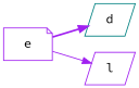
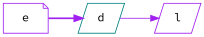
  digraph {
    fontname="Source Code Pro"
    rankdir=LR
    node [color=purple fontname="Source Code Pro" shape=parallelogram]
    edge [color=purple fontname="Source Code Pro"]
    d [color=teal]
    e [shape=note]
    l
    e -> d [style=bold]
-   e -> l [style=solid]
+   d -> l [style=solid]
  }
